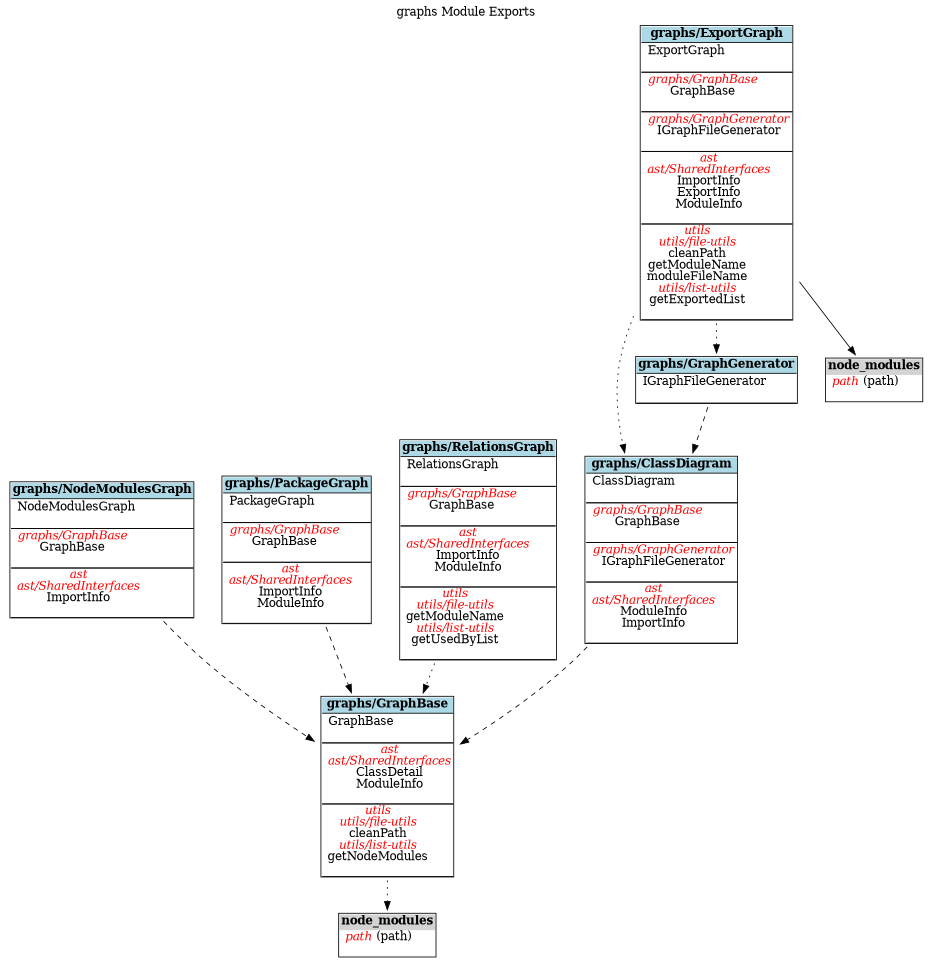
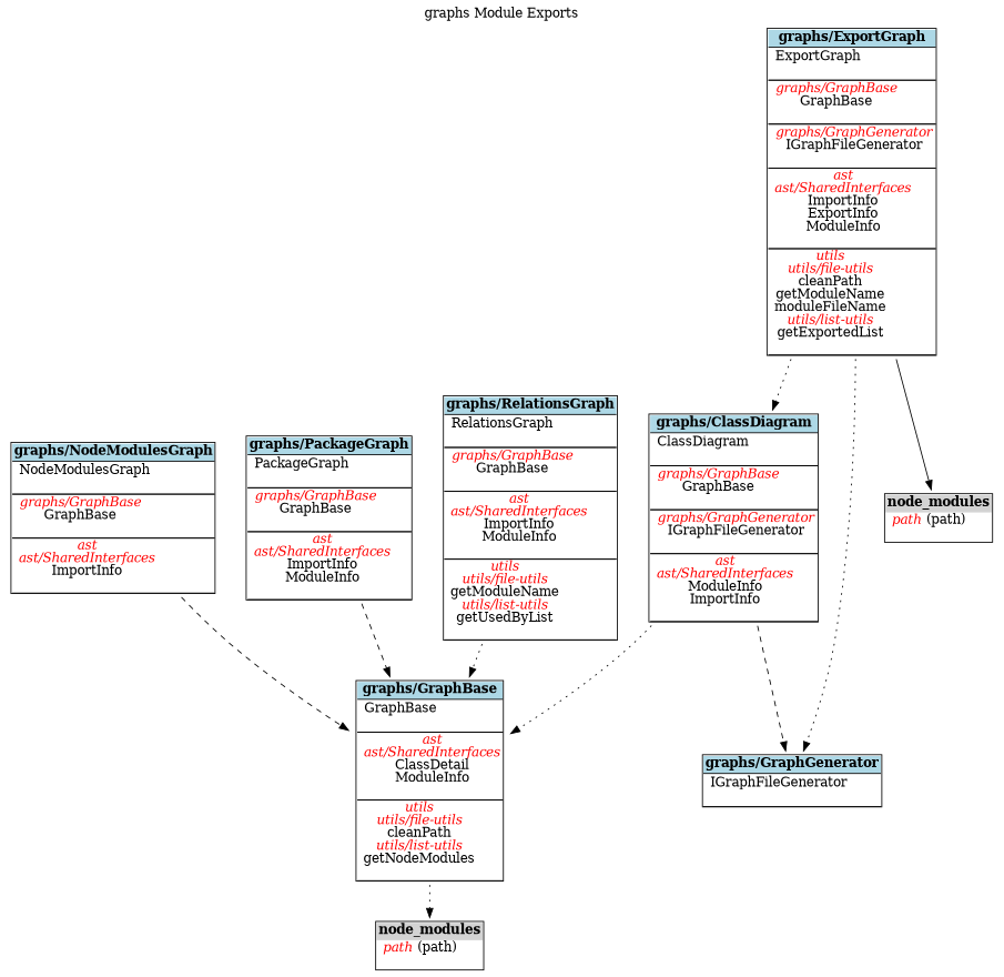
  digraph {
    label="graphs Module Exports"
    labelloc=t
    node [shape=none]
    edge [style=dashed]
    n1 [label=<<TABLE cellspacing="0" cellborder="0" align="left"> <TR><TD bgcolor="lightblue" align="center"><B>graphs/ClassDiagram</B></TD></TR> <TR><TD BORDER="1" SIDES="TB" align="left"> ClassDiagram<BR/> </TD></TR> <TR><TD BORDER="1" SIDES="TB" align="left"> <font color="red"><I>graphs/GraphBase</I></font><BR/> GraphBase<BR/> </TD></TR> <TR><TD BORDER="1" SIDES="TB" align="left"> <font color="red"><I>graphs/GraphGenerator</I></font><BR/> IGraphFileGenerator<BR/> </TD></TR> <TR><TD BORDER="1" SIDES="TB" cellpadding="1" align="left" HREF="diagrams.html#ast" TARGET="_top"> <font color="red"><I>ast</I></font><BR/> <font color="red"><I>ast/SharedInterfaces</I></font><BR/> ModuleInfo<BR/> ImportInfo<BR/> </TD></TR> </TABLE>>]
    n2 [label=<<TABLE cellspacing="0" cellborder="0" align="left"> <TR><TD bgcolor="lightblue" align="center"><B>graphs/GraphBase</B></TD></TR> <TR><TD BORDER="1" SIDES="TB" align="left"> GraphBase<BR/> </TD></TR> <TR><TD BORDER="1" SIDES="TB" cellpadding="1" align="left" HREF="diagrams.html#ast" TARGET="_top"> <font color="red"><I>ast</I></font><BR/> <font color="red"><I>ast/SharedInterfaces</I></font><BR/> ClassDetail<BR/> ModuleInfo<BR/> </TD></TR> <TR><TD BORDER="1" SIDES="TB" cellpadding="1" align="left" HREF="diagrams.html#utils" TARGET="_top"> <font color="red"><I>utils</I></font><BR/> <font color="red"><I>utils/file-utils</I></font><BR/> cleanPath<BR/> <font color="red"><I>utils/list-utils</I></font><BR/> getNodeModules<BR/> </TD></TR> </TABLE>>]
    n3 [label=<<TABLE cellspacing="0" cellborder="0" align="left"> <TR><TD bgcolor="lightblue" align="center"><B>graphs/GraphGenerator</B></TD></TR> <TR><TD BORDER="1" SIDES="TB" align="left"> IGraphFileGenerator<BR/> </TD></TR> </TABLE>>]
    n4 [label=<<TABLE cellspacing="0" cellborder="0" align="left"> <TR><TD bgcolor="lightgrey" align="center"><B>node_modules</B></TD></TR> <TR><TD align="left"> <font color="red"><I>path</I></font> (path)<BR/> </TD></TR> </TABLE>>]
    n5 [label=<<TABLE cellspacing="0" cellborder="0" align="left"> <TR><TD bgcolor="lightblue" align="center"><B>graphs/ExportGraph</B></TD></TR> <TR><TD BORDER="1" SIDES="TB" align="left"> ExportGraph<BR/> </TD></TR> <TR><TD BORDER="1" SIDES="TB" align="left"> <font color="red"><I>graphs/GraphBase</I></font><BR/> GraphBase<BR/> </TD></TR> <TR><TD BORDER="1" SIDES="TB" align="left"> <font color="red"><I>graphs/GraphGenerator</I></font><BR/> IGraphFileGenerator<BR/> </TD></TR> <TR><TD BORDER="1" SIDES="TB" cellpadding="1" align="left" HREF="diagrams.html#ast" TARGET="_top"> <font color="red"><I>ast</I></font><BR/> <font color="red"><I>ast/SharedInterfaces</I></font><BR/> ImportInfo<BR/> ExportInfo<BR/> ModuleInfo<BR/> </TD></TR> <TR><TD BORDER="1" SIDES="TB" cellpadding="1" align="left" HREF="diagrams.html#utils" TARGET="_top"> <font color="red"><I>utils</I></font><BR/> <font color="red"><I>utils/file-utils</I></font><BR/> cleanPath<BR/> getModuleName<BR/> moduleFileName<BR/> <font color="red"><I>utils/list-utils</I></font><BR/> getExportedList<BR/> </TD></TR> </TABLE>>]
    n6 [label=<<TABLE cellspacing="0" cellborder="0" align="left"> <TR><TD bgcolor="lightgrey" align="center"><B>node_modules</B></TD></TR> <TR><TD align="left"> <font color="red"><I>path</I></font> (path)<BR/> </TD></TR> </TABLE>>]
    n7 [label=<<TABLE cellspacing="0" cellborder="0" align="left"> <TR><TD bgcolor="lightblue" align="center"><B>graphs/NodeModulesGraph</B></TD></TR> <TR><TD BORDER="1" SIDES="TB" align="left"> NodeModulesGraph<BR/> </TD></TR> <TR><TD BORDER="1" SIDES="TB" align="left"> <font color="red"><I>graphs/GraphBase</I></font><BR/> GraphBase<BR/> </TD></TR> <TR><TD BORDER="1" SIDES="TB" cellpadding="1" align="left" HREF="diagrams.html#ast" TARGET="_top"> <font color="red"><I>ast</I></font><BR/> <font color="red"><I>ast/SharedInterfaces</I></font><BR/> ImportInfo<BR/> </TD></TR> </TABLE>>]
    n8 [label=<<TABLE cellspacing="0" cellborder="0" align="left"> <TR><TD bgcolor="lightblue" align="center"><B>graphs/PackageGraph</B></TD></TR> <TR><TD BORDER="1" SIDES="TB" align="left"> PackageGraph<BR/> </TD></TR> <TR><TD BORDER="1" SIDES="TB" align="left"> <font color="red"><I>graphs/GraphBase</I></font><BR/> GraphBase<BR/> </TD></TR> <TR><TD BORDER="1" SIDES="TB" cellpadding="1" align="left" HREF="diagrams.html#ast" TARGET="_top"> <font color="red"><I>ast</I></font><BR/> <font color="red"><I>ast/SharedInterfaces</I></font><BR/> ImportInfo<BR/> ModuleInfo<BR/> </TD></TR> </TABLE>>]
    n9 [label=<<TABLE cellspacing="0" cellborder="0" align="left"> <TR><TD bgcolor="lightblue" align="center"><B>graphs/RelationsGraph</B></TD></TR> <TR><TD BORDER="1" SIDES="TB" align="left"> RelationsGraph<BR/> </TD></TR> <TR><TD BORDER="1" SIDES="TB" align="left"> <font color="red"><I>graphs/GraphBase</I></font><BR/> GraphBase<BR/> </TD></TR> <TR><TD BORDER="1" SIDES="TB" cellpadding="1" align="left" HREF="diagrams.html#ast" TARGET="_top"> <font color="red"><I>ast</I></font><BR/> <font color="red"><I>ast/SharedInterfaces</I></font><BR/> ImportInfo<BR/> ModuleInfo<BR/> </TD></TR> <TR><TD BORDER="1" SIDES="TB" cellpadding="1" align="left" HREF="diagrams.html#utils" TARGET="_top"> <font color="red"><I>utils</I></font><BR/> <font color="red"><I>utils/file-utils</I></font><BR/> getModuleName<BR/> <font color="red"><I>utils/list-utils</I></font><BR/> getUsedByList<BR/> </TD></TR> </TABLE>>]
-   n1 -> n2
-   n3 -> n1
+   n1 -> n2 [style=dotted]
+   n1 -> n3
    n2 -> n4 [style=dotted]
    n5 -> n1 [style=dotted]
    n5 -> n3 [style=dotted]
    n5 -> n6 [style=solid]
    n7 -> n2
    n8 -> n2
    n9 -> n2 [style=dotted]
  }
